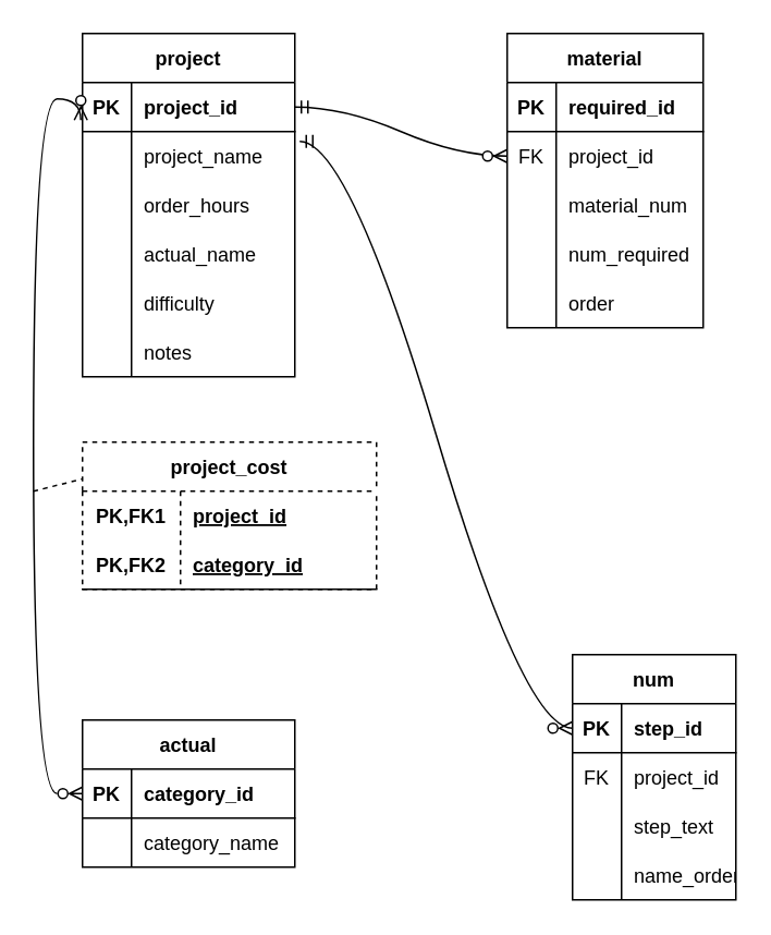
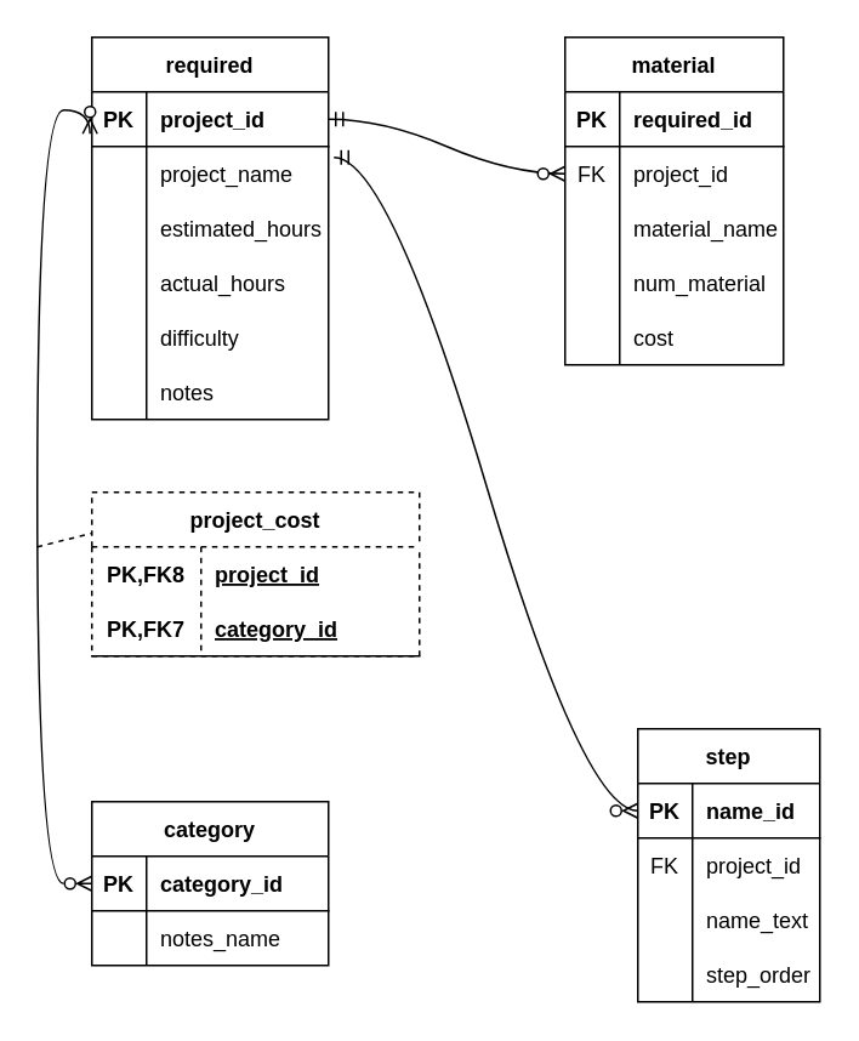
  <mxCell id="0" />
  <mxCell id="1" parent="0" />
- <mxCell id="2" value="project" style="shape=table;startSize=30;container=1;collapsible=1;childLayout=tableLayout;fixedRows=1;rowLines=0;fontStyle=1;align=center;resizeLast=1;" vertex="1" parent="1"><mxGeometry x="50" y="20" width="130" height="210" as="geometry" /></mxCell>
+ <mxCell id="2" value="required" style="shape=table;startSize=30;container=1;collapsible=1;childLayout=tableLayout;fixedRows=1;rowLines=0;fontStyle=1;align=center;resizeLast=1;" vertex="1" parent="1"><mxGeometry x="50" y="20" width="130" height="210" as="geometry" /></mxCell>
  <mxCell id="3" value="" style="shape=tableRow;horizontal=0;startSize=0;swimlaneHead=0;swimlaneBody=0;fillColor=none;collapsible=0;dropTarget=0;points=[[0,0.5],[1,0.5]];portConstraint=eastwest;top=0;left=0;right=0;bottom=1;" vertex="1" parent="2"><mxGeometry y="30" width="130" height="30" as="geometry" /></mxCell>
  <mxCell id="4" value="PK" style="shape=partialRectangle;connectable=0;fillColor=none;top=0;left=0;bottom=0;right=0;fontStyle=1;overflow=hidden;" vertex="1" parent="3"><mxGeometry width="30" height="30" as="geometry"><mxRectangle width="30" height="30" as="alternateBounds" /></mxGeometry></mxCell>
  <mxCell id="5" value="project_id" style="shape=partialRectangle;connectable=0;fillColor=none;top=0;left=0;bottom=0;right=0;align=left;spacingLeft=6;fontStyle=1;overflow=hidden;" vertex="1" parent="3"><mxGeometry x="30" width="100" height="30" as="geometry"><mxRectangle width="100" height="30" as="alternateBounds" /></mxGeometry></mxCell>
  <mxCell id="6" value="" style="shape=tableRow;horizontal=0;startSize=0;swimlaneHead=0;swimlaneBody=0;fillColor=none;collapsible=0;dropTarget=0;points=[[0,0.5],[1,0.5]];portConstraint=eastwest;top=0;left=0;right=0;bottom=0;" vertex="1" parent="2"><mxGeometry y="60" width="130" height="30" as="geometry" /></mxCell>
  <mxCell id="7" value="" style="shape=partialRectangle;connectable=0;fillColor=none;top=0;left=0;bottom=0;right=0;editable=1;overflow=hidden;" vertex="1" parent="6"><mxGeometry width="30" height="30" as="geometry"><mxRectangle width="30" height="30" as="alternateBounds" /></mxGeometry></mxCell>
  <mxCell id="8" value="project_name" style="shape=partialRectangle;connectable=0;fillColor=none;top=0;left=0;bottom=0;right=0;align=left;spacingLeft=6;overflow=hidden;" vertex="1" parent="6"><mxGeometry x="30" width="100" height="30" as="geometry"><mxRectangle width="100" height="30" as="alternateBounds" /></mxGeometry></mxCell>
  <mxCell id="9" value="" style="shape=tableRow;horizontal=0;startSize=0;swimlaneHead=0;swimlaneBody=0;fillColor=none;collapsible=0;dropTarget=0;points=[[0,0.5],[1,0.5]];portConstraint=eastwest;top=0;left=0;right=0;bottom=0;" vertex="1" parent="2"><mxGeometry y="90" width="130" height="30" as="geometry" /></mxCell>
  <mxCell id="10" value="" style="shape=partialRectangle;connectable=0;fillColor=none;top=0;left=0;bottom=0;right=0;editable=1;overflow=hidden;" vertex="1" parent="9"><mxGeometry width="30" height="30" as="geometry"><mxRectangle width="30" height="30" as="alternateBounds" /></mxGeometry></mxCell>
- <mxCell id="11" value="order_hours" style="shape=partialRectangle;connectable=0;fillColor=none;top=0;left=0;bottom=0;right=0;align=left;spacingLeft=6;overflow=hidden;" vertex="1" parent="9"><mxGeometry x="30" width="100" height="30" as="geometry"><mxRectangle width="100" height="30" as="alternateBounds" /></mxGeometry></mxCell>
+ <mxCell id="11" value="estimated_hours" style="shape=partialRectangle;connectable=0;fillColor=none;top=0;left=0;bottom=0;right=0;align=left;spacingLeft=6;overflow=hidden;" vertex="1" parent="9"><mxGeometry x="30" width="100" height="30" as="geometry"><mxRectangle width="100" height="30" as="alternateBounds" /></mxGeometry></mxCell>
  <mxCell id="12" value="" style="shape=tableRow;horizontal=0;startSize=0;swimlaneHead=0;swimlaneBody=0;fillColor=none;collapsible=0;dropTarget=0;points=[[0,0.5],[1,0.5]];portConstraint=eastwest;top=0;left=0;right=0;bottom=0;" vertex="1" parent="2"><mxGeometry y="120" width="130" height="30" as="geometry" /></mxCell>
  <mxCell id="13" value="" style="shape=partialRectangle;connectable=0;fillColor=none;top=0;left=0;bottom=0;right=0;editable=1;overflow=hidden;" vertex="1" parent="12"><mxGeometry width="30" height="30" as="geometry"><mxRectangle width="30" height="30" as="alternateBounds" /></mxGeometry></mxCell>
- <mxCell id="14" value="actual_name" style="shape=partialRectangle;connectable=0;fillColor=none;top=0;left=0;bottom=0;right=0;align=left;spacingLeft=6;overflow=hidden;" vertex="1" parent="12"><mxGeometry x="30" width="100" height="30" as="geometry"><mxRectangle width="100" height="30" as="alternateBounds" /></mxGeometry></mxCell>
+ <mxCell id="14" value="actual_hours" style="shape=partialRectangle;connectable=0;fillColor=none;top=0;left=0;bottom=0;right=0;align=left;spacingLeft=6;overflow=hidden;" vertex="1" parent="12"><mxGeometry x="30" width="100" height="30" as="geometry"><mxRectangle width="100" height="30" as="alternateBounds" /></mxGeometry></mxCell>
  <mxCell id="15" style="shape=tableRow;horizontal=0;startSize=0;swimlaneHead=0;swimlaneBody=0;fillColor=none;collapsible=0;dropTarget=0;points=[[0,0.5],[1,0.5]];portConstraint=eastwest;top=0;left=0;right=0;bottom=0;" vertex="1" parent="2"><mxGeometry y="150" width="130" height="30" as="geometry" /></mxCell>
  <mxCell id="16" style="shape=partialRectangle;connectable=0;fillColor=none;top=0;left=0;bottom=0;right=0;editable=1;overflow=hidden;" vertex="1" parent="15"><mxGeometry width="30" height="30" as="geometry"><mxRectangle width="30" height="30" as="alternateBounds" /></mxGeometry></mxCell>
  <mxCell id="17" value="difficulty" style="shape=partialRectangle;connectable=0;fillColor=none;top=0;left=0;bottom=0;right=0;align=left;spacingLeft=6;overflow=hidden;" vertex="1" parent="15"><mxGeometry x="30" width="100" height="30" as="geometry"><mxRectangle width="100" height="30" as="alternateBounds" /></mxGeometry></mxCell>
  <mxCell id="18" style="shape=tableRow;horizontal=0;startSize=0;swimlaneHead=0;swimlaneBody=0;fillColor=none;collapsible=0;dropTarget=0;points=[[0,0.5],[1,0.5]];portConstraint=eastwest;top=0;left=0;right=0;bottom=0;" vertex="1" parent="2"><mxGeometry y="180" width="130" height="30" as="geometry" /></mxCell>
  <mxCell id="19" style="shape=partialRectangle;connectable=0;fillColor=none;top=0;left=0;bottom=0;right=0;editable=1;overflow=hidden;" vertex="1" parent="18"><mxGeometry width="30" height="30" as="geometry"><mxRectangle width="30" height="30" as="alternateBounds" /></mxGeometry></mxCell>
  <mxCell id="20" value="notes" style="shape=partialRectangle;connectable=0;fillColor=none;top=0;left=0;bottom=0;right=0;align=left;spacingLeft=6;overflow=hidden;" vertex="1" parent="18"><mxGeometry x="30" width="100" height="30" as="geometry"><mxRectangle width="100" height="30" as="alternateBounds" /></mxGeometry></mxCell>
  <mxCell id="21" value="material" style="shape=table;startSize=30;container=1;collapsible=1;childLayout=tableLayout;fixedRows=1;rowLines=0;fontStyle=1;align=center;resizeLast=1;" vertex="1" parent="1"><mxGeometry x="310" y="20" width="120" height="180" as="geometry" /></mxCell>
  <mxCell id="22" value="" style="shape=tableRow;horizontal=0;startSize=0;swimlaneHead=0;swimlaneBody=0;fillColor=none;collapsible=0;dropTarget=0;points=[[0,0.5],[1,0.5]];portConstraint=eastwest;top=0;left=0;right=0;bottom=1;" vertex="1" parent="21"><mxGeometry y="30" width="120" height="30" as="geometry" /></mxCell>
  <mxCell id="23" value="PK" style="shape=partialRectangle;connectable=0;fillColor=none;top=0;left=0;bottom=0;right=0;fontStyle=1;overflow=hidden;" vertex="1" parent="22"><mxGeometry width="30" height="30" as="geometry"><mxRectangle width="30" height="30" as="alternateBounds" /></mxGeometry></mxCell>
  <mxCell id="24" value="required_id" style="shape=partialRectangle;connectable=0;fillColor=none;top=0;left=0;bottom=0;right=0;align=left;spacingLeft=6;fontStyle=1;overflow=hidden;" vertex="1" parent="22"><mxGeometry x="30" width="90" height="30" as="geometry"><mxRectangle width="90" height="30" as="alternateBounds" /></mxGeometry></mxCell>
  <mxCell id="25" value="" style="shape=tableRow;horizontal=0;startSize=0;swimlaneHead=0;swimlaneBody=0;fillColor=none;collapsible=0;dropTarget=0;points=[[0,0.5],[1,0.5]];portConstraint=eastwest;top=0;left=0;right=0;bottom=0;" vertex="1" parent="21"><mxGeometry y="60" width="120" height="30" as="geometry" /></mxCell>
  <mxCell id="26" value="FK" style="shape=partialRectangle;connectable=0;fillColor=none;top=0;left=0;bottom=0;right=0;editable=1;overflow=hidden;" vertex="1" parent="25"><mxGeometry width="30" height="30" as="geometry"><mxRectangle width="30" height="30" as="alternateBounds" /></mxGeometry></mxCell>
  <mxCell id="27" value="project_id" style="shape=partialRectangle;connectable=0;fillColor=none;top=0;left=0;bottom=0;right=0;align=left;spacingLeft=6;overflow=hidden;" vertex="1" parent="25"><mxGeometry x="30" width="90" height="30" as="geometry"><mxRectangle width="90" height="30" as="alternateBounds" /></mxGeometry></mxCell>
  <mxCell id="28" value="" style="shape=tableRow;horizontal=0;startSize=0;swimlaneHead=0;swimlaneBody=0;fillColor=none;collapsible=0;dropTarget=0;points=[[0,0.5],[1,0.5]];portConstraint=eastwest;top=0;left=0;right=0;bottom=0;" vertex="1" parent="21"><mxGeometry y="90" width="120" height="30" as="geometry" /></mxCell>
  <mxCell id="29" value="" style="shape=partialRectangle;connectable=0;fillColor=none;top=0;left=0;bottom=0;right=0;editable=1;overflow=hidden;" vertex="1" parent="28"><mxGeometry width="30" height="30" as="geometry"><mxRectangle width="30" height="30" as="alternateBounds" /></mxGeometry></mxCell>
- <mxCell id="30" value="material_num" style="shape=partialRectangle;connectable=0;fillColor=none;top=0;left=0;bottom=0;right=0;align=left;spacingLeft=6;overflow=hidden;" vertex="1" parent="28"><mxGeometry x="30" width="90" height="30" as="geometry"><mxRectangle width="90" height="30" as="alternateBounds" /></mxGeometry></mxCell>
+ <mxCell id="30" value="material_name" style="shape=partialRectangle;connectable=0;fillColor=none;top=0;left=0;bottom=0;right=0;align=left;spacingLeft=6;overflow=hidden;" vertex="1" parent="28"><mxGeometry x="30" width="90" height="30" as="geometry"><mxRectangle width="90" height="30" as="alternateBounds" /></mxGeometry></mxCell>
  <mxCell id="31" value="" style="shape=tableRow;horizontal=0;startSize=0;swimlaneHead=0;swimlaneBody=0;fillColor=none;collapsible=0;dropTarget=0;points=[[0,0.5],[1,0.5]];portConstraint=eastwest;top=0;left=0;right=0;bottom=0;" vertex="1" parent="21"><mxGeometry y="120" width="120" height="30" as="geometry" /></mxCell>
  <mxCell id="32" value="" style="shape=partialRectangle;connectable=0;fillColor=none;top=0;left=0;bottom=0;right=0;editable=1;overflow=hidden;" vertex="1" parent="31"><mxGeometry width="30" height="30" as="geometry"><mxRectangle width="30" height="30" as="alternateBounds" /></mxGeometry></mxCell>
- <mxCell id="33" value="num_required" style="shape=partialRectangle;connectable=0;fillColor=none;top=0;left=0;bottom=0;right=0;align=left;spacingLeft=6;overflow=hidden;" vertex="1" parent="31"><mxGeometry x="30" width="90" height="30" as="geometry"><mxRectangle width="90" height="30" as="alternateBounds" /></mxGeometry></mxCell>
+ <mxCell id="33" value="num_material" style="shape=partialRectangle;connectable=0;fillColor=none;top=0;left=0;bottom=0;right=0;align=left;spacingLeft=6;overflow=hidden;" vertex="1" parent="31"><mxGeometry x="30" width="90" height="30" as="geometry"><mxRectangle width="90" height="30" as="alternateBounds" /></mxGeometry></mxCell>
  <mxCell id="34" style="shape=tableRow;horizontal=0;startSize=0;swimlaneHead=0;swimlaneBody=0;fillColor=none;collapsible=0;dropTarget=0;points=[[0,0.5],[1,0.5]];portConstraint=eastwest;top=0;left=0;right=0;bottom=0;" vertex="1" parent="21"><mxGeometry y="150" width="120" height="30" as="geometry" /></mxCell>
  <mxCell id="35" style="shape=partialRectangle;connectable=0;fillColor=none;top=0;left=0;bottom=0;right=0;editable=1;overflow=hidden;" vertex="1" parent="34"><mxGeometry width="30" height="30" as="geometry"><mxRectangle width="30" height="30" as="alternateBounds" /></mxGeometry></mxCell>
- <mxCell id="36" value="order" style="shape=partialRectangle;connectable=0;fillColor=none;top=0;left=0;bottom=0;right=0;align=left;spacingLeft=6;overflow=hidden;" vertex="1" parent="34"><mxGeometry x="30" width="90" height="30" as="geometry"><mxRectangle width="90" height="30" as="alternateBounds" /></mxGeometry></mxCell>
- <mxCell id="37" value="num" style="shape=table;startSize=30;container=1;collapsible=1;childLayout=tableLayout;fixedRows=1;rowLines=0;fontStyle=1;align=center;resizeLast=1;" vertex="1" parent="1"><mxGeometry x="350" y="400" width="100" height="150" as="geometry" /></mxCell>
+ <mxCell id="36" value="cost" style="shape=partialRectangle;connectable=0;fillColor=none;top=0;left=0;bottom=0;right=0;align=left;spacingLeft=6;overflow=hidden;" vertex="1" parent="34"><mxGeometry x="30" width="90" height="30" as="geometry"><mxRectangle width="90" height="30" as="alternateBounds" /></mxGeometry></mxCell>
+ <mxCell id="37" value="step" style="shape=table;startSize=30;container=1;collapsible=1;childLayout=tableLayout;fixedRows=1;rowLines=0;fontStyle=1;align=center;resizeLast=1;" vertex="1" parent="1"><mxGeometry x="350" y="400" width="100" height="150" as="geometry" /></mxCell>
  <mxCell id="38" value="" style="shape=tableRow;horizontal=0;startSize=0;swimlaneHead=0;swimlaneBody=0;fillColor=none;collapsible=0;dropTarget=0;points=[[0,0.5],[1,0.5]];portConstraint=eastwest;top=0;left=0;right=0;bottom=1;" vertex="1" parent="37"><mxGeometry y="30" width="100" height="30" as="geometry" /></mxCell>
  <mxCell id="39" value="PK" style="shape=partialRectangle;connectable=0;fillColor=none;top=0;left=0;bottom=0;right=0;fontStyle=1;overflow=hidden;" vertex="1" parent="38"><mxGeometry width="30" height="30" as="geometry"><mxRectangle width="30" height="30" as="alternateBounds" /></mxGeometry></mxCell>
- <mxCell id="40" value="step_id" style="shape=partialRectangle;connectable=0;fillColor=none;top=0;left=0;bottom=0;right=0;align=left;spacingLeft=6;fontStyle=1;overflow=hidden;" vertex="1" parent="38"><mxGeometry x="30" width="70" height="30" as="geometry"><mxRectangle width="70" height="30" as="alternateBounds" /></mxGeometry></mxCell>
+ <mxCell id="40" value="name_id" style="shape=partialRectangle;connectable=0;fillColor=none;top=0;left=0;bottom=0;right=0;align=left;spacingLeft=6;fontStyle=1;overflow=hidden;" vertex="1" parent="38"><mxGeometry x="30" width="70" height="30" as="geometry"><mxRectangle width="70" height="30" as="alternateBounds" /></mxGeometry></mxCell>
  <mxCell id="41" value="" style="shape=tableRow;horizontal=0;startSize=0;swimlaneHead=0;swimlaneBody=0;fillColor=none;collapsible=0;dropTarget=0;points=[[0,0.5],[1,0.5]];portConstraint=eastwest;top=0;left=0;right=0;bottom=0;" vertex="1" parent="37"><mxGeometry y="60" width="100" height="30" as="geometry" /></mxCell>
  <mxCell id="42" value="FK" style="shape=partialRectangle;connectable=0;fillColor=none;top=0;left=0;bottom=0;right=0;editable=1;overflow=hidden;" vertex="1" parent="41"><mxGeometry width="30" height="30" as="geometry"><mxRectangle width="30" height="30" as="alternateBounds" /></mxGeometry></mxCell>
  <mxCell id="43" value="project_id" style="shape=partialRectangle;connectable=0;fillColor=none;top=0;left=0;bottom=0;right=0;align=left;spacingLeft=6;overflow=hidden;" vertex="1" parent="41"><mxGeometry x="30" width="70" height="30" as="geometry"><mxRectangle width="70" height="30" as="alternateBounds" /></mxGeometry></mxCell>
  <mxCell id="44" value="" style="shape=tableRow;horizontal=0;startSize=0;swimlaneHead=0;swimlaneBody=0;fillColor=none;collapsible=0;dropTarget=0;points=[[0,0.5],[1,0.5]];portConstraint=eastwest;top=0;left=0;right=0;bottom=0;" vertex="1" parent="37"><mxGeometry y="90" width="100" height="30" as="geometry" /></mxCell>
  <mxCell id="45" value="" style="shape=partialRectangle;connectable=0;fillColor=none;top=0;left=0;bottom=0;right=0;editable=1;overflow=hidden;" vertex="1" parent="44"><mxGeometry width="30" height="30" as="geometry"><mxRectangle width="30" height="30" as="alternateBounds" /></mxGeometry></mxCell>
- <mxCell id="46" value="step_text" style="shape=partialRectangle;connectable=0;fillColor=none;top=0;left=0;bottom=0;right=0;align=left;spacingLeft=6;overflow=hidden;" vertex="1" parent="44"><mxGeometry x="30" width="70" height="30" as="geometry"><mxRectangle width="70" height="30" as="alternateBounds" /></mxGeometry></mxCell>
+ <mxCell id="46" value="name_text" style="shape=partialRectangle;connectable=0;fillColor=none;top=0;left=0;bottom=0;right=0;align=left;spacingLeft=6;overflow=hidden;" vertex="1" parent="44"><mxGeometry x="30" width="70" height="30" as="geometry"><mxRectangle width="70" height="30" as="alternateBounds" /></mxGeometry></mxCell>
  <mxCell id="47" value="" style="shape=tableRow;horizontal=0;startSize=0;swimlaneHead=0;swimlaneBody=0;fillColor=none;collapsible=0;dropTarget=0;points=[[0,0.5],[1,0.5]];portConstraint=eastwest;top=0;left=0;right=0;bottom=0;" vertex="1" parent="37"><mxGeometry y="120" width="100" height="30" as="geometry" /></mxCell>
  <mxCell id="48" value="" style="shape=partialRectangle;connectable=0;fillColor=none;top=0;left=0;bottom=0;right=0;editable=1;overflow=hidden;" vertex="1" parent="47"><mxGeometry width="30" height="30" as="geometry"><mxRectangle width="30" height="30" as="alternateBounds" /></mxGeometry></mxCell>
- <mxCell id="49" value="name_order" style="shape=partialRectangle;connectable=0;fillColor=none;top=0;left=0;bottom=0;right=0;align=left;spacingLeft=6;overflow=hidden;" vertex="1" parent="47"><mxGeometry x="30" width="70" height="30" as="geometry"><mxRectangle width="70" height="30" as="alternateBounds" /></mxGeometry></mxCell>
- <mxCell id="50" value="actual" style="shape=table;startSize=30;container=1;collapsible=1;childLayout=tableLayout;fixedRows=1;rowLines=0;fontStyle=1;align=center;resizeLast=1;" vertex="1" parent="1"><mxGeometry x="50" y="440" width="130" height="90" as="geometry" /></mxCell>
+ <mxCell id="49" value="step_order" style="shape=partialRectangle;connectable=0;fillColor=none;top=0;left=0;bottom=0;right=0;align=left;spacingLeft=6;overflow=hidden;" vertex="1" parent="47"><mxGeometry x="30" width="70" height="30" as="geometry"><mxRectangle width="70" height="30" as="alternateBounds" /></mxGeometry></mxCell>
+ <mxCell id="50" value="category" style="shape=table;startSize=30;container=1;collapsible=1;childLayout=tableLayout;fixedRows=1;rowLines=0;fontStyle=1;align=center;resizeLast=1;" vertex="1" parent="1"><mxGeometry x="50" y="440" width="130" height="90" as="geometry" /></mxCell>
  <mxCell id="51" value="" style="shape=tableRow;horizontal=0;startSize=0;swimlaneHead=0;swimlaneBody=0;fillColor=none;collapsible=0;dropTarget=0;points=[[0,0.5],[1,0.5]];portConstraint=eastwest;top=0;left=0;right=0;bottom=1;" vertex="1" parent="50"><mxGeometry y="30" width="130" height="30" as="geometry" /></mxCell>
  <mxCell id="52" value="PK" style="shape=partialRectangle;connectable=0;fillColor=none;top=0;left=0;bottom=0;right=0;fontStyle=1;overflow=hidden;" vertex="1" parent="51"><mxGeometry width="30" height="30" as="geometry"><mxRectangle width="30" height="30" as="alternateBounds" /></mxGeometry></mxCell>
  <mxCell id="53" value="category_id" style="shape=partialRectangle;connectable=0;fillColor=none;top=0;left=0;bottom=0;right=0;align=left;spacingLeft=6;fontStyle=1;overflow=hidden;" vertex="1" parent="51"><mxGeometry x="30" width="100" height="30" as="geometry"><mxRectangle width="100" height="30" as="alternateBounds" /></mxGeometry></mxCell>
  <mxCell id="54" value="" style="shape=tableRow;horizontal=0;startSize=0;swimlaneHead=0;swimlaneBody=0;fillColor=none;collapsible=0;dropTarget=0;points=[[0,0.5],[1,0.5]];portConstraint=eastwest;top=0;left=0;right=0;bottom=0;" vertex="1" parent="50"><mxGeometry y="60" width="130" height="30" as="geometry" /></mxCell>
  <mxCell id="55" value="" style="shape=partialRectangle;connectable=0;fillColor=none;top=0;left=0;bottom=0;right=0;editable=1;overflow=hidden;" vertex="1" parent="54"><mxGeometry width="30" height="30" as="geometry"><mxRectangle width="30" height="30" as="alternateBounds" /></mxGeometry></mxCell>
- <mxCell id="56" value="category_name" style="shape=partialRectangle;connectable=0;fillColor=none;top=0;left=0;bottom=0;right=0;align=left;spacingLeft=6;overflow=hidden;" vertex="1" parent="54"><mxGeometry x="30" width="100" height="30" as="geometry"><mxRectangle width="100" height="30" as="alternateBounds" /></mxGeometry></mxCell>
+ <mxCell id="56" value="notes_name" style="shape=partialRectangle;connectable=0;fillColor=none;top=0;left=0;bottom=0;right=0;align=left;spacingLeft=6;overflow=hidden;" vertex="1" parent="54"><mxGeometry x="30" width="100" height="30" as="geometry"><mxRectangle width="100" height="30" as="alternateBounds" /></mxGeometry></mxCell>
  <mxCell id="57" value="project_cost" style="shape=table;startSize=30;container=1;collapsible=1;childLayout=tableLayout;fixedRows=1;rowLines=0;fontStyle=1;align=center;resizeLast=1;dashed=1;" vertex="1" parent="1"><mxGeometry x="50" y="270" width="180" height="90" as="geometry" /></mxCell>
  <mxCell id="58" value="" style="shape=tableRow;horizontal=0;startSize=0;swimlaneHead=0;swimlaneBody=0;fillColor=none;collapsible=0;dropTarget=0;points=[[0,0.5],[1,0.5]];portConstraint=eastwest;top=0;left=0;right=0;bottom=0;" vertex="1" parent="57"><mxGeometry y="30" width="180" height="30" as="geometry" /></mxCell>
- <mxCell id="59" value="PK,FK1" style="shape=partialRectangle;connectable=0;fillColor=none;top=0;left=0;bottom=0;right=0;fontStyle=1;overflow=hidden;" vertex="1" parent="58"><mxGeometry width="60" height="30" as="geometry"><mxRectangle width="60" height="30" as="alternateBounds" /></mxGeometry></mxCell>
+ <mxCell id="59" value="PK,FK8" style="shape=partialRectangle;connectable=0;fillColor=none;top=0;left=0;bottom=0;right=0;fontStyle=1;overflow=hidden;" vertex="1" parent="58"><mxGeometry width="60" height="30" as="geometry"><mxRectangle width="60" height="30" as="alternateBounds" /></mxGeometry></mxCell>
  <mxCell id="60" value="project_id" style="shape=partialRectangle;connectable=0;fillColor=none;top=0;left=0;bottom=0;right=0;align=left;spacingLeft=6;fontStyle=5;overflow=hidden;" vertex="1" parent="58"><mxGeometry x="60" width="120" height="30" as="geometry"><mxRectangle width="120" height="30" as="alternateBounds" /></mxGeometry></mxCell>
  <mxCell id="61" value="" style="shape=tableRow;horizontal=0;startSize=0;swimlaneHead=0;swimlaneBody=0;fillColor=none;collapsible=0;dropTarget=0;points=[[0,0.5],[1,0.5]];portConstraint=eastwest;top=0;left=0;right=0;bottom=1;" vertex="1" parent="57"><mxGeometry y="60" width="180" height="30" as="geometry" /></mxCell>
- <mxCell id="62" value="PK,FK2" style="shape=partialRectangle;connectable=0;fillColor=none;top=0;left=0;bottom=0;right=0;fontStyle=1;overflow=hidden;" vertex="1" parent="61"><mxGeometry width="60" height="30" as="geometry"><mxRectangle width="60" height="30" as="alternateBounds" /></mxGeometry></mxCell>
+ <mxCell id="62" value="PK,FK7" style="shape=partialRectangle;connectable=0;fillColor=none;top=0;left=0;bottom=0;right=0;fontStyle=1;overflow=hidden;" vertex="1" parent="61"><mxGeometry width="60" height="30" as="geometry"><mxRectangle width="60" height="30" as="alternateBounds" /></mxGeometry></mxCell>
  <mxCell id="63" value="category_id" style="shape=partialRectangle;connectable=0;fillColor=none;top=0;left=0;bottom=0;right=0;align=left;spacingLeft=6;fontStyle=5;overflow=hidden;" vertex="1" parent="61"><mxGeometry x="60" width="120" height="30" as="geometry"><mxRectangle width="120" height="30" as="alternateBounds" /></mxGeometry></mxCell>
  <mxCell id="64" value="" style="fontSize=12;html=1;endArrow=ERzeroToMany;endFill=1;rounded=0;exitX=0;exitY=0.5;exitDx=0;exitDy=0;edgeStyle=orthogonalEdgeStyle;curved=1;entryX=-0.008;entryY=0.767;entryDx=0;entryDy=0;entryPerimeter=0;startArrow=ERzeroToMany;startFill=0;" edge="1" parent="1" source="51" target="3"><mxGeometry width="100" height="100" relative="1" as="geometry"><mxPoint x="-40" y="160" as="sourcePoint" /><mxPoint x="60" y="60" as="targetPoint" /><Array as="points"><mxPoint x="20" y="485" /><mxPoint x="20" y="60" /><mxPoint x="49" y="60" /></Array></mxGeometry></mxCell>
  <mxCell id="65" value="" style="endArrow=none;html=1;rounded=0;curved=1;entryX=0;entryY=0.25;entryDx=0;entryDy=0;dashed=1;" edge="1" parent="1" target="57"><mxGeometry relative="1" as="geometry"><mxPoint x="20" y="300" as="sourcePoint" /><mxPoint x="180" y="300" as="targetPoint" /></mxGeometry></mxCell>
  <mxCell id="66" value="" style="edgeStyle=entityRelationEdgeStyle;fontSize=12;html=1;endArrow=ERzeroToMany;endFill=1;rounded=0;curved=1;entryX=0;entryY=0.5;entryDx=0;entryDy=0;exitX=1;exitY=0.5;exitDx=0;exitDy=0;startArrow=ERmandOne;startFill=0;" edge="1" parent="1" source="3" target="25"><mxGeometry width="100" height="100" relative="1" as="geometry"><mxPoint x="180" y="180" as="sourcePoint" /><mxPoint x="280" y="80" as="targetPoint" /></mxGeometry></mxCell>
  <mxCell id="67" value="" style="edgeStyle=entityRelationEdgeStyle;fontSize=12;html=1;endArrow=ERzeroToMany;endFill=1;rounded=0;curved=1;entryX=0;entryY=0.5;entryDx=0;entryDy=0;exitX=1.023;exitY=0.2;exitDx=0;exitDy=0;exitPerimeter=0;startArrow=ERmandOne;startFill=0;" edge="1" parent="1" source="6" target="38"><mxGeometry width="100" height="100" relative="1" as="geometry"><mxPoint x="230" y="530" as="sourcePoint" /><mxPoint x="330" y="430" as="targetPoint" /></mxGeometry></mxCell>
